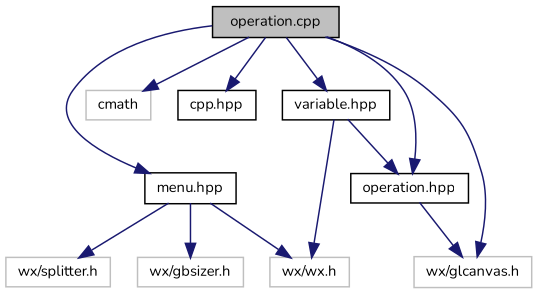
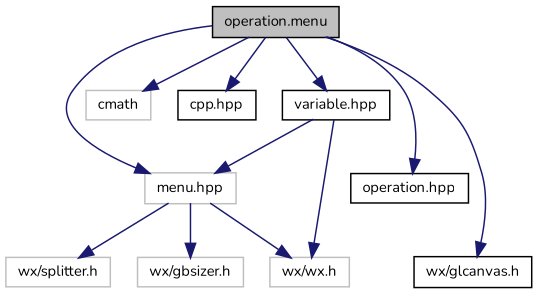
  digraph {
    fontname=Nunito
    node [color=black fillcolor=white fontname=Nunito fontsize=10 shape=record style=filled]
    edge [color=midnightblue fontname=Nunito fontsize=10 labelfontname=Helvetica labelfontsize=10 style=solid]
-   n1 [fillcolor=grey75 fontcolor=black height=0.2 label="operation.cpp" width=0.4]
-   n2 [color=grey75 height=0.2 label="wx/glcanvas.h" width=0.4]
+   n1 [fillcolor=grey75 fontcolor=black height=0.2 label="operation.menu" width=0.4]
+   n2 [height=0.2 label="wx/glcanvas.h" width=0.4]
    n3 [color=grey75 height=0.2 label=cmath width=0.4]
    n4 [height=0.2 label="cpp.hpp" width=0.4]
    n5 [height=0.2 label="variable.hpp" width=0.4]
-   n6 [height=0.2 label="menu.hpp" width=0.4]
+   n6 [color=grey75 height=0.2 label="menu.hpp" width=0.4]
    n7 [height=0.2 label="operation.hpp" width=0.4]
    n8 [color=grey75 height=0.2 label="wx/wx.h" width=0.4]
    n9 [color=grey75 height=0.2 label="wx/gbsizer.h" width=0.4]
    n10 [color=grey75 height=0.2 label="wx/splitter.h" width=0.4]
    n1 -> n2
    n1 -> n3
    n1 -> n4
    n1 -> n5
    n1 -> n6
    n1 -> n7
-   n5 -> n7
+   n5 -> n6
    n5 -> n8
    n6 -> n8
    n6 -> n9
    n6 -> n10
-   n7 -> n2
  }
